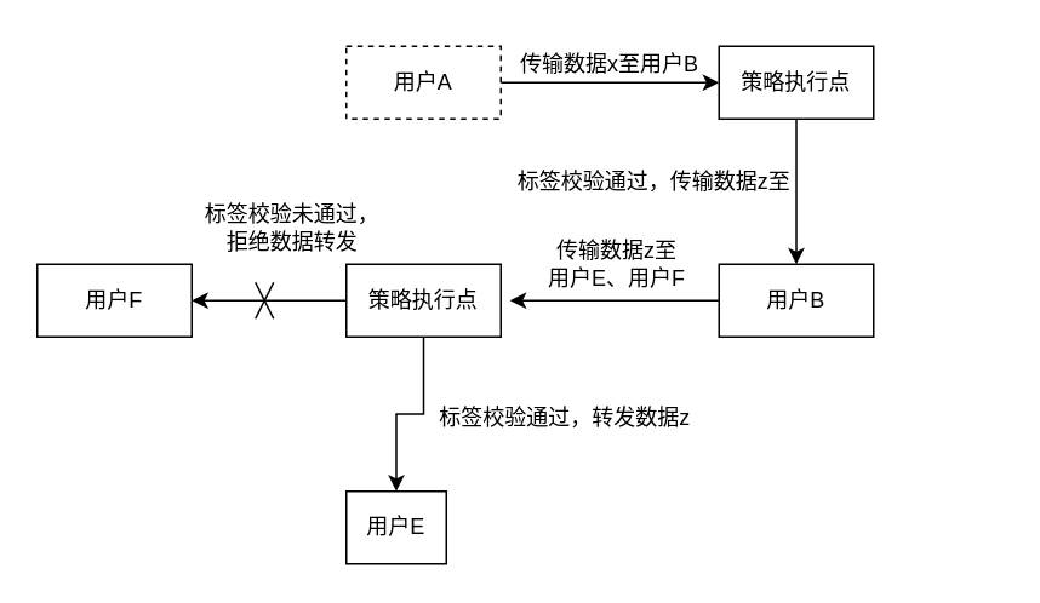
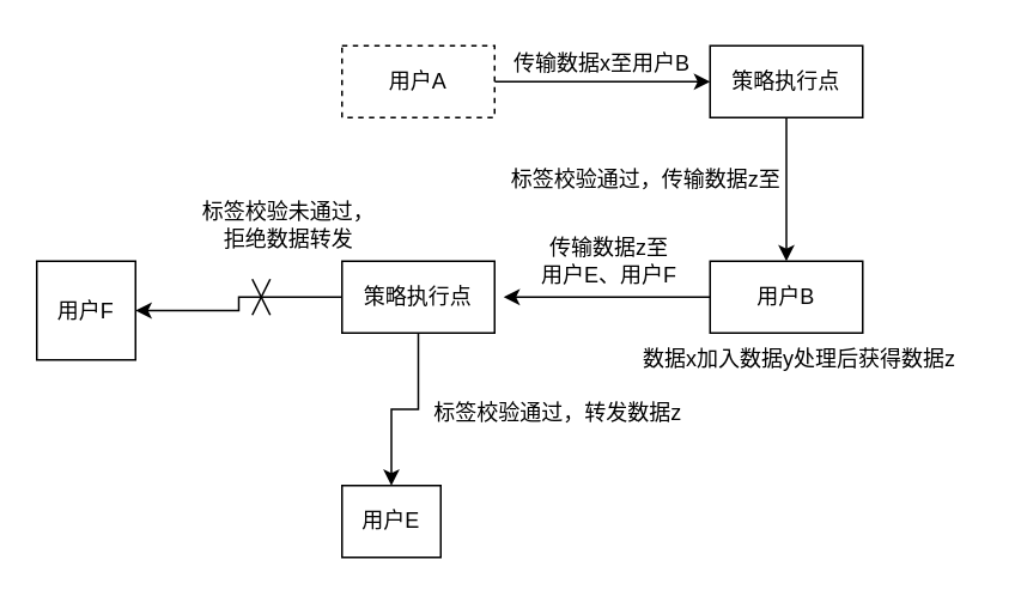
  <mxCell id="0" />
  <mxCell id="1" parent="0" />
  <mxCell id="2" style="edgeStyle=orthogonalEdgeStyle;rounded=0;orthogonalLoop=1;jettySize=auto;html=1;exitX=1;exitY=0.5;exitDx=0;exitDy=0;entryX=0;entryY=0.5;entryDx=0;entryDy=0;" parent="1" source="3" target="5" edge="1"><mxGeometry relative="1" as="geometry" /></mxCell>
  <mxCell id="3" value="用户A" style="rounded=0;whiteSpace=wrap;html=1;dashed=1;" parent="1" vertex="1"><mxGeometry x="190" y="25" width="85" height="40" as="geometry" /></mxCell>
  <mxCell id="4" style="edgeStyle=orthogonalEdgeStyle;rounded=0;orthogonalLoop=1;jettySize=auto;html=1;exitX=0.5;exitY=1;exitDx=0;exitDy=0;entryX=0.5;entryY=0;entryDx=0;entryDy=0;" parent="1" source="5" target="7" edge="1"><mxGeometry relative="1" as="geometry" /></mxCell>
  <mxCell id="5" value="策略执行点" style="rounded=0;whiteSpace=wrap;html=1;" parent="1" vertex="1"><mxGeometry x="395" y="25" width="85" height="40" as="geometry" /></mxCell>
  <mxCell id="6" style="edgeStyle=orthogonalEdgeStyle;rounded=0;orthogonalLoop=1;jettySize=auto;html=1;exitX=0;exitY=0.5;exitDx=0;exitDy=0;" parent="1" source="7" edge="1"><mxGeometry relative="1" as="geometry"><mxPoint x="280" y="165" as="targetPoint" /></mxGeometry></mxCell>
  <mxCell id="7" value="用户B" style="rounded=0;whiteSpace=wrap;html=1;" parent="1" vertex="1"><mxGeometry x="395" y="145" width="85" height="40" as="geometry" /></mxCell>
  <mxCell id="8" value="传输数据x至用户B" style="text;html=1;strokeColor=none;fillColor=none;align=center;verticalAlign=middle;whiteSpace=wrap;rounded=0;" parent="1" vertex="1"><mxGeometry x="275" y="20" width="120" height="30" as="geometry" /></mxCell>
  <mxCell id="9" value="标签校验通过，传输数据z至" style="text;html=1;align=center;verticalAlign=middle;resizable=0;points=[];autosize=1;strokeColor=none;fillColor=none;" parent="1" vertex="1"><mxGeometry x="279" y="85" width="160" height="30" as="geometry" /></mxCell>
  <mxCell id="10" style="edgeStyle=orthogonalEdgeStyle;rounded=0;orthogonalLoop=1;jettySize=auto;html=1;exitX=0.5;exitY=1;exitDx=0;exitDy=0;entryX=0.5;entryY=0;entryDx=0;entryDy=0;" parent="1" source="12" target="15" edge="1"><mxGeometry relative="1" as="geometry" /></mxCell>
  <mxCell id="11" style="edgeStyle=orthogonalEdgeStyle;rounded=0;orthogonalLoop=1;jettySize=auto;html=1;exitX=0;exitY=0.5;exitDx=0;exitDy=0;entryX=1;entryY=0.5;entryDx=0;entryDy=0;" edge="1" parent="1" source="12" target="17"><mxGeometry relative="1" as="geometry" /></mxCell>
  <mxCell id="12" value="策略执行点" style="rounded=0;whiteSpace=wrap;html=1;" parent="1" vertex="1"><mxGeometry x="190" y="145" width="85" height="40" as="geometry" /></mxCell>
+ <mxCell id="13" value="数据x加入数据y处理后获得数据z" style="text;html=1;strokeColor=none;fillColor=none;align=center;verticalAlign=middle;whiteSpace=wrap;rounded=0;" parent="1" vertex="1"><mxGeometry x="340" y="185" width="210" height="30" as="geometry" /></mxCell>
  <mxCell id="14" value="传输数据z至&lt;br&gt;用户E、用户F" style="text;html=1;strokeColor=none;fillColor=none;align=center;verticalAlign=middle;whiteSpace=wrap;rounded=0;" parent="1" vertex="1"><mxGeometry x="279" y="130" width="120" height="30" as="geometry" /></mxCell>
  <mxCell id="15" value="用户E" style="rounded=0;whiteSpace=wrap;html=1;" parent="1" vertex="1"><mxGeometry x="190" y="270" width="55" height="40" as="geometry" /></mxCell>
  <mxCell id="16" value="标签校验通过，转发数据z" style="text;html=1;align=center;verticalAlign=middle;resizable=0;points=[];autosize=1;strokeColor=none;fillColor=none;" parent="1" vertex="1"><mxGeometry x="230" y="215" width="160" height="30" as="geometry" /></mxCell>
- <mxCell id="17" value="用户F" style="rounded=0;whiteSpace=wrap;html=1;" vertex="1" parent="1"><mxGeometry x="20" y="145" width="85" height="40" as="geometry" /></mxCell>
+ <mxCell id="17" value="用户F" style="rounded=0;whiteSpace=wrap;html=1;" vertex="1" parent="1"><mxGeometry x="20" y="145" width="55" height="55" as="geometry" /></mxCell>
  <mxCell id="18" value="标签校验未通过，&lt;br&gt;拒绝数据转发" style="text;html=1;align=center;verticalAlign=middle;resizable=0;points=[];autosize=1;strokeColor=none;fillColor=none;" vertex="1" parent="1"><mxGeometry x="100" y="105" width="120" height="40" as="geometry" /></mxCell>
  <mxCell id="19" value="" style="endArrow=none;html=1;rounded=0;" edge="1" parent="1"><mxGeometry width="50" height="50" relative="1" as="geometry"><mxPoint x="140" y="175" as="sourcePoint" /><mxPoint x="150" y="155" as="targetPoint" /></mxGeometry></mxCell>
  <mxCell id="20" value="" style="endArrow=none;html=1;rounded=0;" edge="1" parent="1"><mxGeometry width="50" height="50" relative="1" as="geometry"><mxPoint x="140" y="155" as="sourcePoint" /><mxPoint x="150" y="175" as="targetPoint" /></mxGeometry></mxCell>
